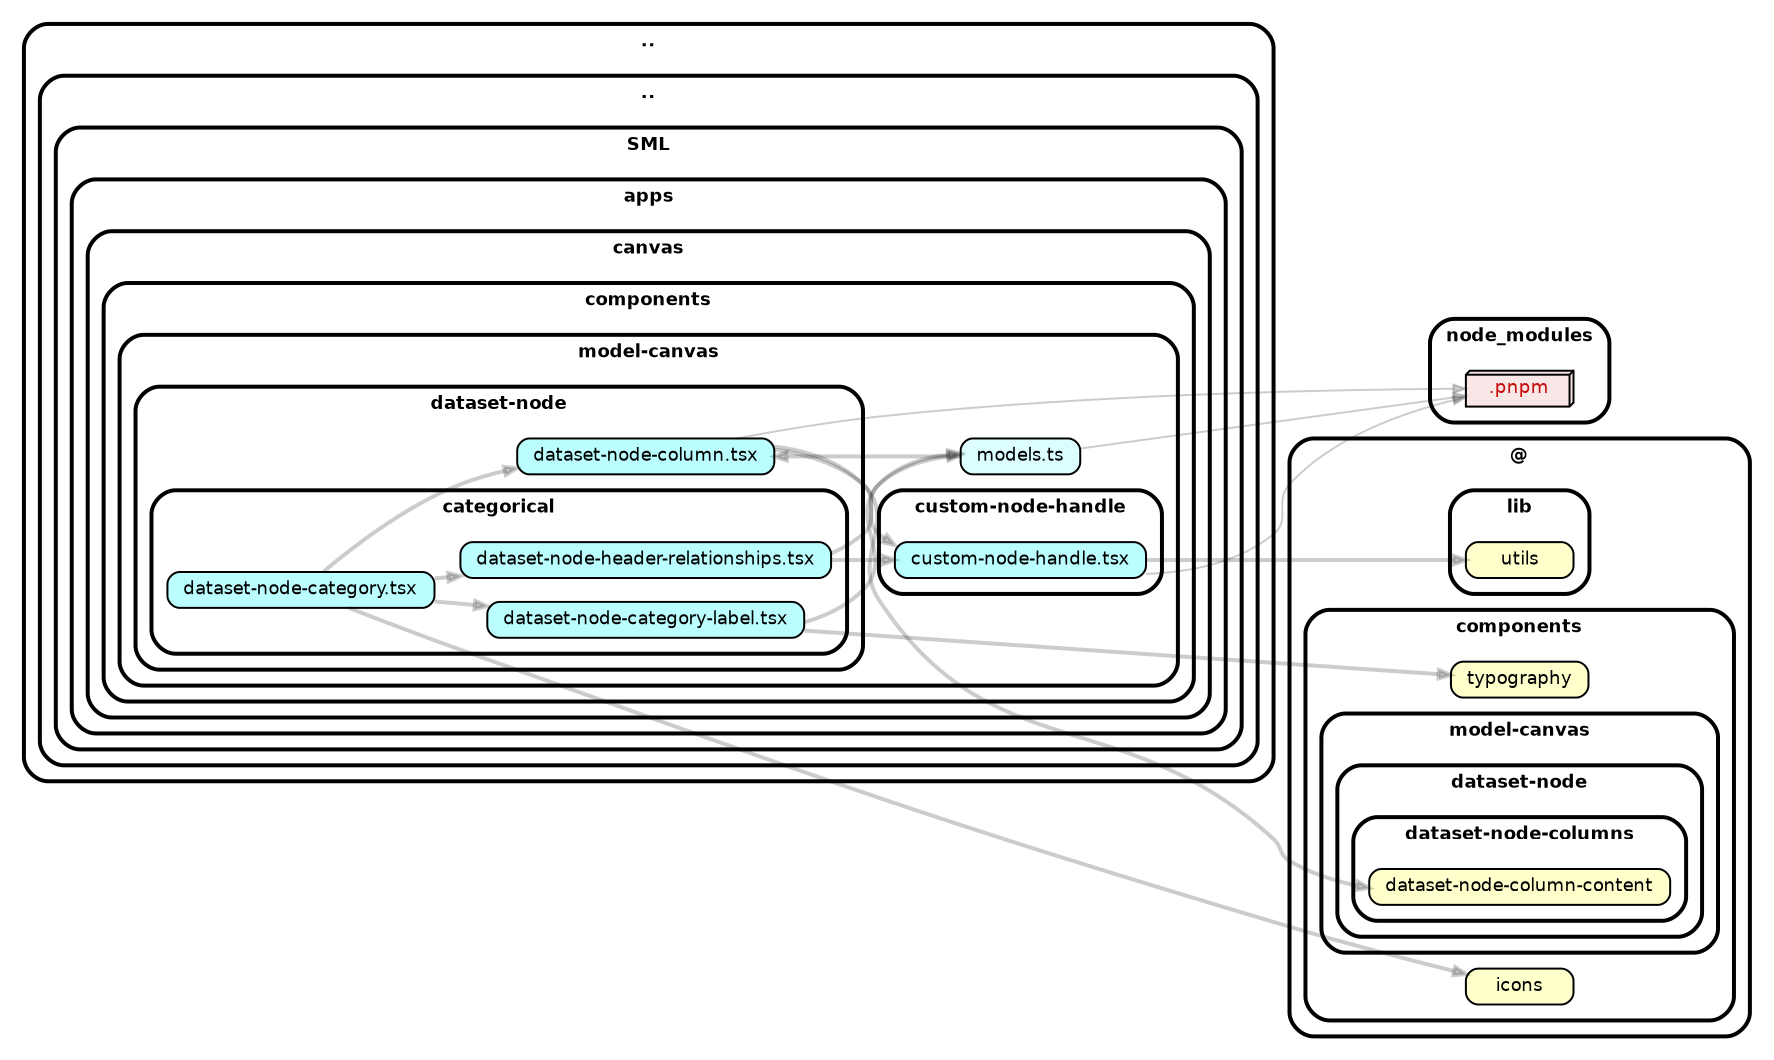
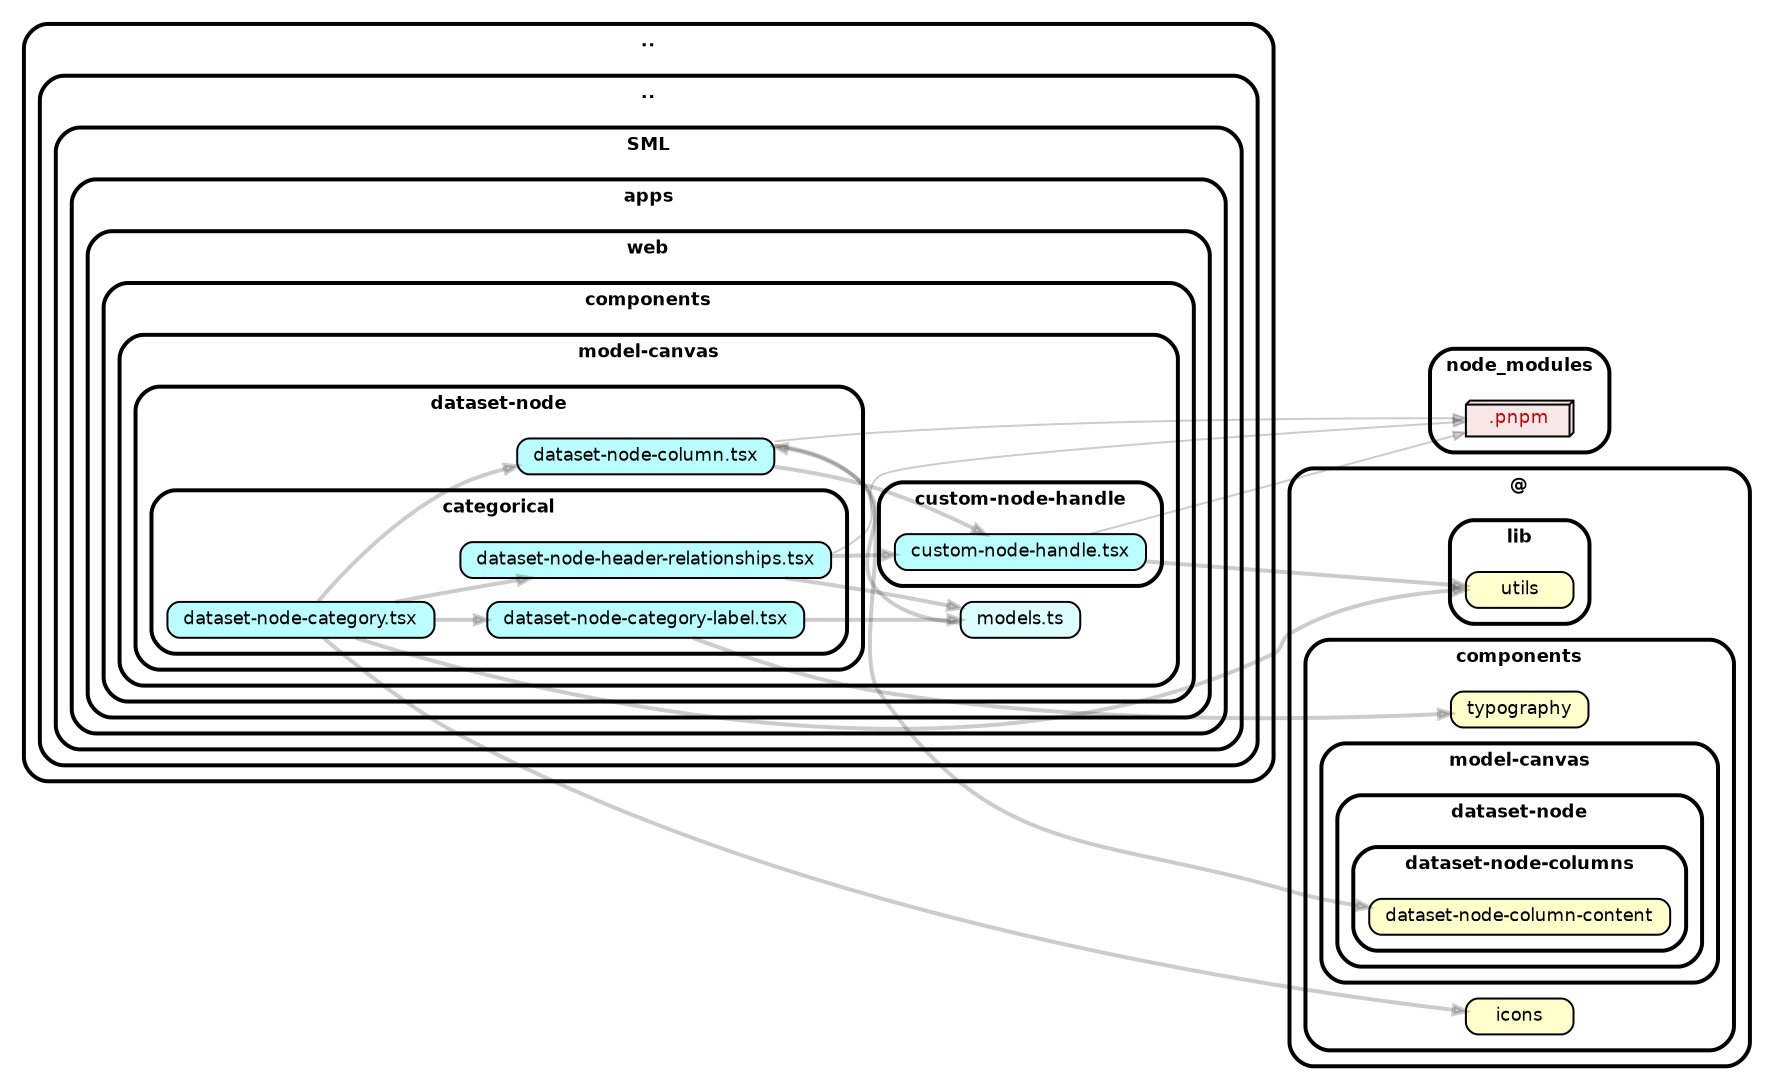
  strict digraph {
    compound=true
    fillcolor="#ffffff"
    fontname="Helvetica-bold"
    fontsize=9
    nodesep=0.16
    rankdir=LR
    ranksep=0.18
    splines=true
    style="rounded,bold,filled"
    node [color=black fillcolor="#bbfeff" fontcolor=black fontname=Helvetica fontsize=9 shape=box style="rounded, filled"]
    edge [arrowhead=normal arrowsize=0.6 color="#00000033" fontname=Helvetica fontsize=9 penwidth=2.0]
    n1 [height=0.2 label=<custom-node-handle.tsx>]
    n2 [height=0.2 label=<dataset-node-category-label.tsx>]
    n3 [height=0.2 label=<dataset-node-category.tsx>]
    n4 [height=0.2 label=<dataset-node-header-relationships.tsx>]
    n5 [height=0.2 label=<dataset-node-column.tsx>]
    n6 [fillcolor="#ddfeff" height=0.2 label=<models.ts>]
    n7 [fillcolor="#ffffcc" height=0.2 label=<utils>]
    n8 [fillcolor="#ffffcc" height=0.2 label=<dataset-node-column-content>]
    n9 [fillcolor="#ffffcc" height=0.2 label=<typography>]
    n10 [fillcolor="#ffffcc" height=0.2 label=<icons>]
    n11 [fillcolor="#c40b0a1a" fontcolor="#c40b0a" height=0.2 label=<.pnpm> shape=box3d]
    subgraph cluster_1 {
      label=".."
      subgraph cluster_2 {
        label=".."
        subgraph cluster_3 {
          label=SML
          subgraph cluster_4 {
            label=apps
            subgraph cluster_5 {
-             label=canvas
+             label=web
              subgraph cluster_6 {
                label=components
                subgraph cluster_7 {
                  label="model-canvas"
                  n6
                  subgraph cluster_8 {
                    label="custom-node-handle"
                    n1
                  }
                  subgraph cluster_9 {
                    label="dataset-node"
                    n5
                    subgraph cluster_10 {
                      label=categorical
                      n2
                      n3
                      n4
                    }
                  }
                }
              }
            }
          }
        }
      }
    }
    subgraph cluster_11 {
      label="@"
      subgraph cluster_12 {
        label=lib
        n7
      }
      subgraph cluster_13 {
        label=components
        n9
        n10
        subgraph cluster_14 {
          label="model-canvas"
          subgraph cluster_15 {
            label="dataset-node"
            subgraph cluster_16 {
              label="dataset-node-columns"
              n8
            }
          }
        }
      }
    }
    subgraph cluster_17 {
      label=node_modules
      n11
    }
    n1 -> n7
    n1 -> n11 [penwidth=1.0]
    n2 -> n6
    n2 -> n9
    n3 -> n2
    n3 -> n4
    n3 -> n5
+   n3 -> n7
    n3 -> n10
    n4 -> n1
    n4 -> n6
-   n6 -> n11 [penwidth=1.0]
+   n4 -> n11 [penwidth=1.0]
    n5 -> n1
    n5 -> n8
    n5 -> n11 [penwidth=1.0]
    n6 -> n5
  }
